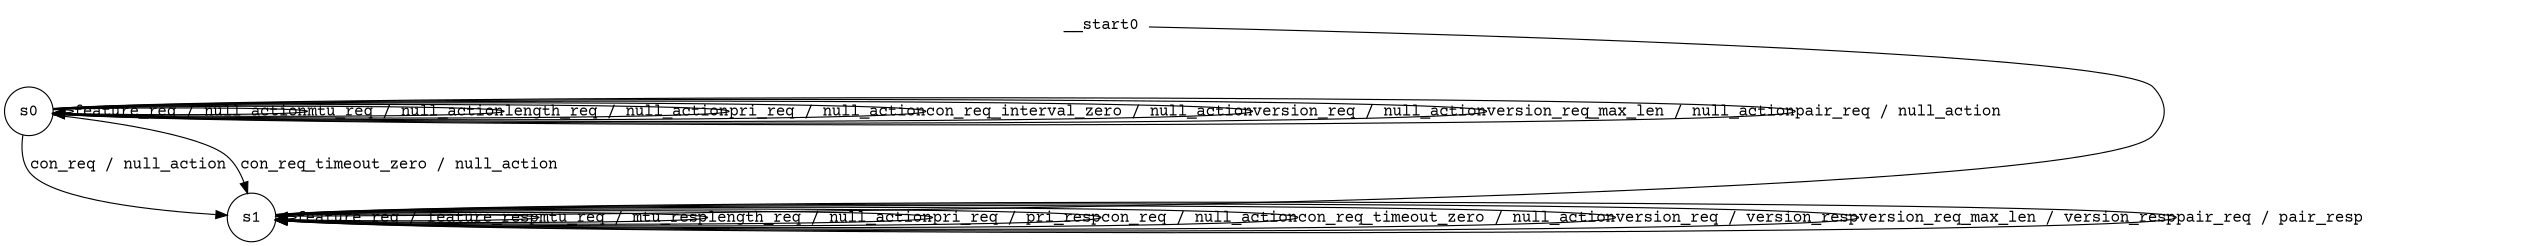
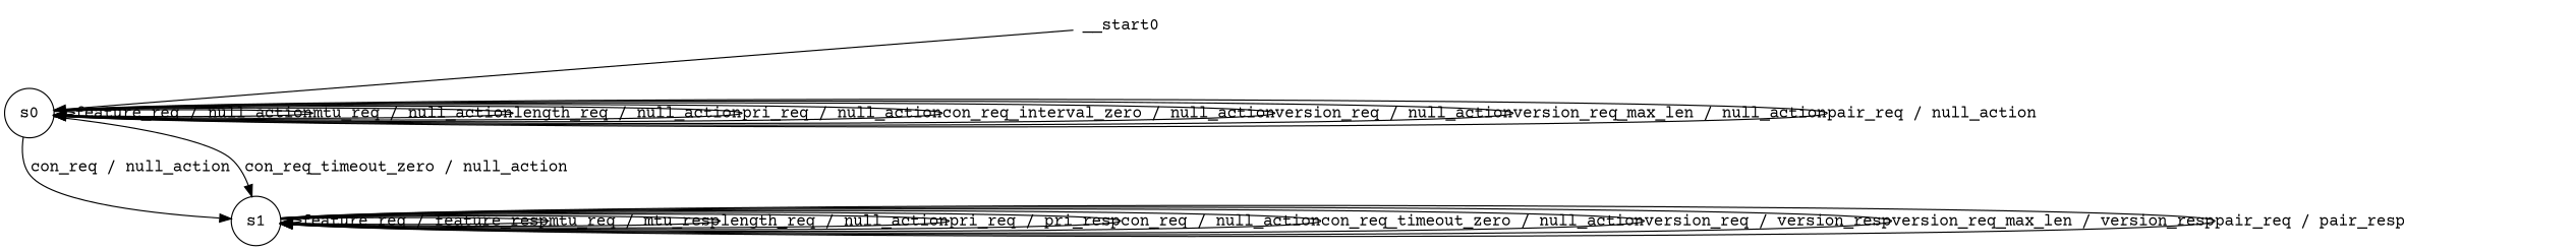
  digraph {
    fontname="Courier Prime"
    node [fontname="Courier Prime" shape=circle]
    edge [fontname="Courier Prime"]
    __start0 [shape=none]
    n2 [label=s0]
    n3 [label=s1]
-   __start0 -> n3
+   __start0 -> n2
    n2 -> n2 [label="feature_req / null_action"]
    n2 -> n2 [label="mtu_req / null_action"]
    n2 -> n2 [label="length_req / null_action"]
    n2 -> n2 [label="pri_req / null_action"]
    n2 -> n2 [label="con_req_interval_zero / null_action"]
    n2 -> n2 [label="version_req / null_action"]
    n2 -> n2 [label="version_req_max_len / null_action"]
    n2 -> n2 [label="pair_req / null_action"]
    n2 -> n3 [label="con_req / null_action"]
    n2 -> n3 [label="con_req_timeout_zero / null_action"]
    n3 -> n3 [label="feature_req / feature_resp"]
    n3 -> n3 [label="mtu_req / mtu_resp"]
    n3 -> n3 [label="length_req / null_action"]
    n3 -> n3 [label="pri_req / pri_resp"]
    n3 -> n3 [label="con_req / null_action"]
    n3 -> n3 [label="con_req_timeout_zero / null_action"]
    n3 -> n3 [label="version_req / version_resp"]
    n3 -> n3 [label="version_req_max_len / version_resp"]
    n3 -> n3 [label="pair_req / pair_resp"]
  }
